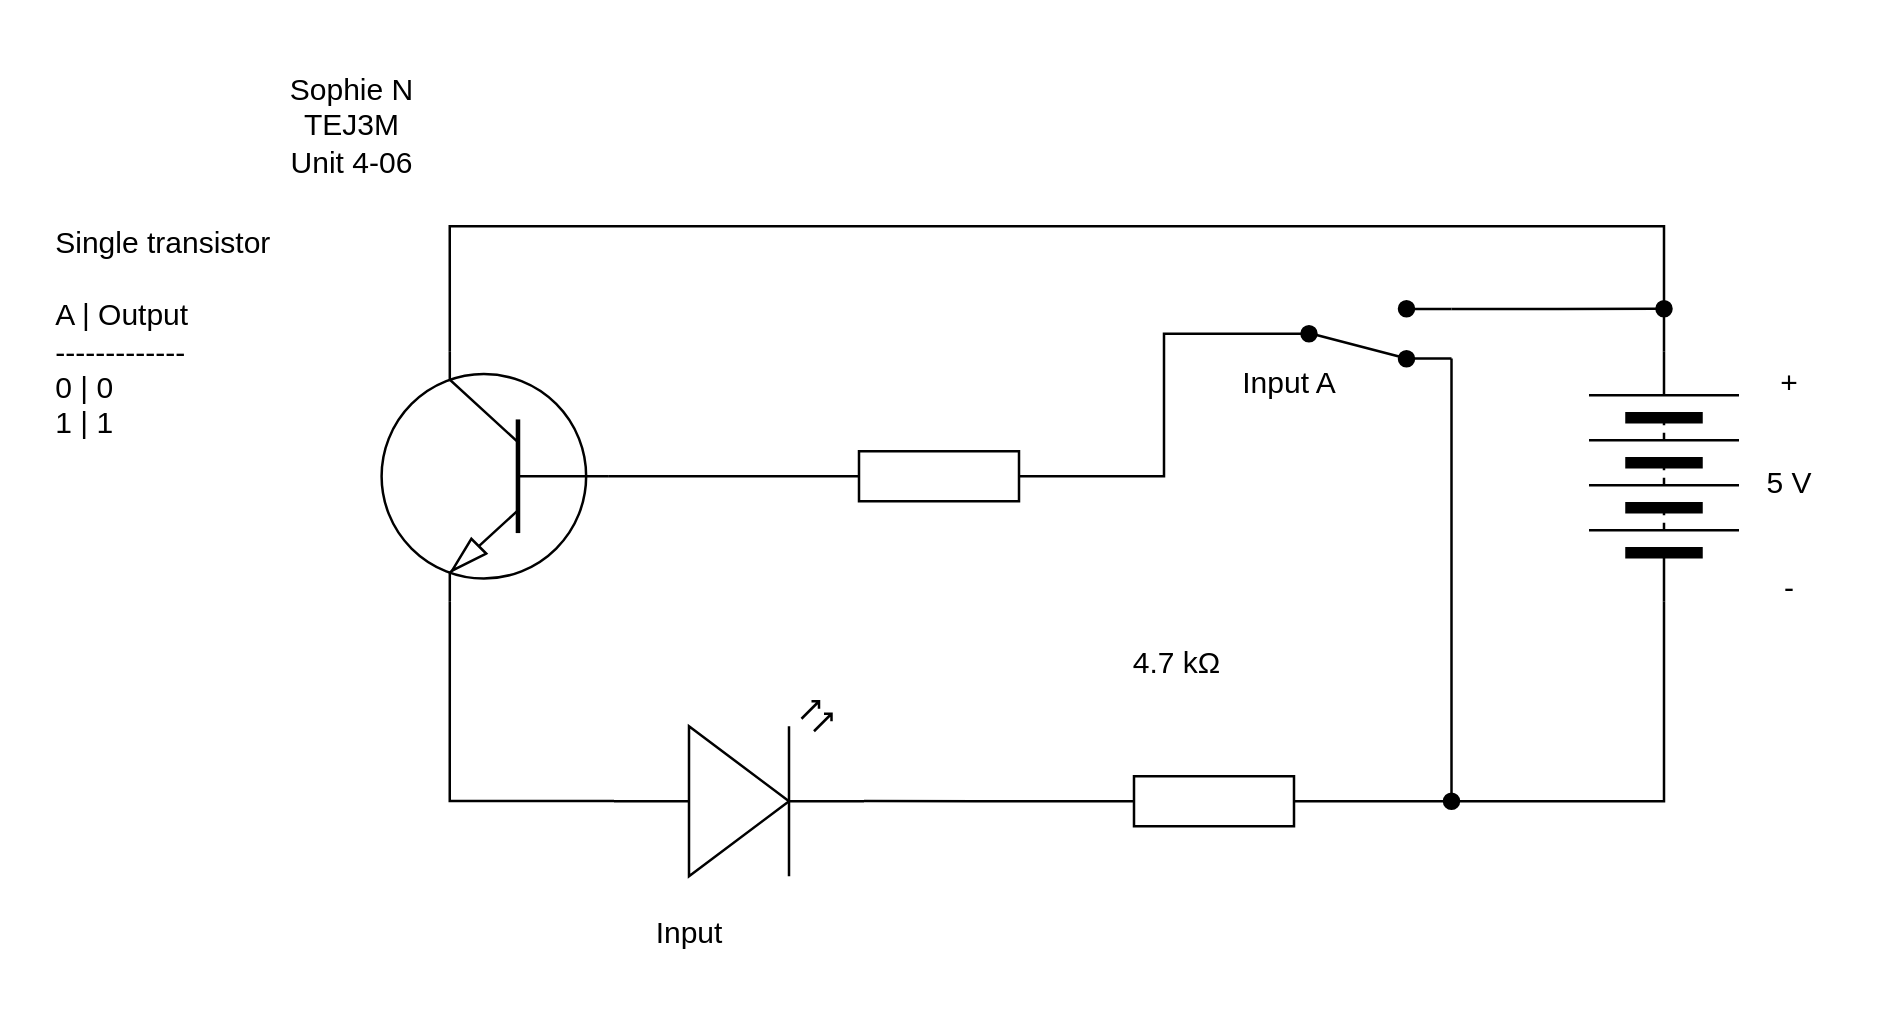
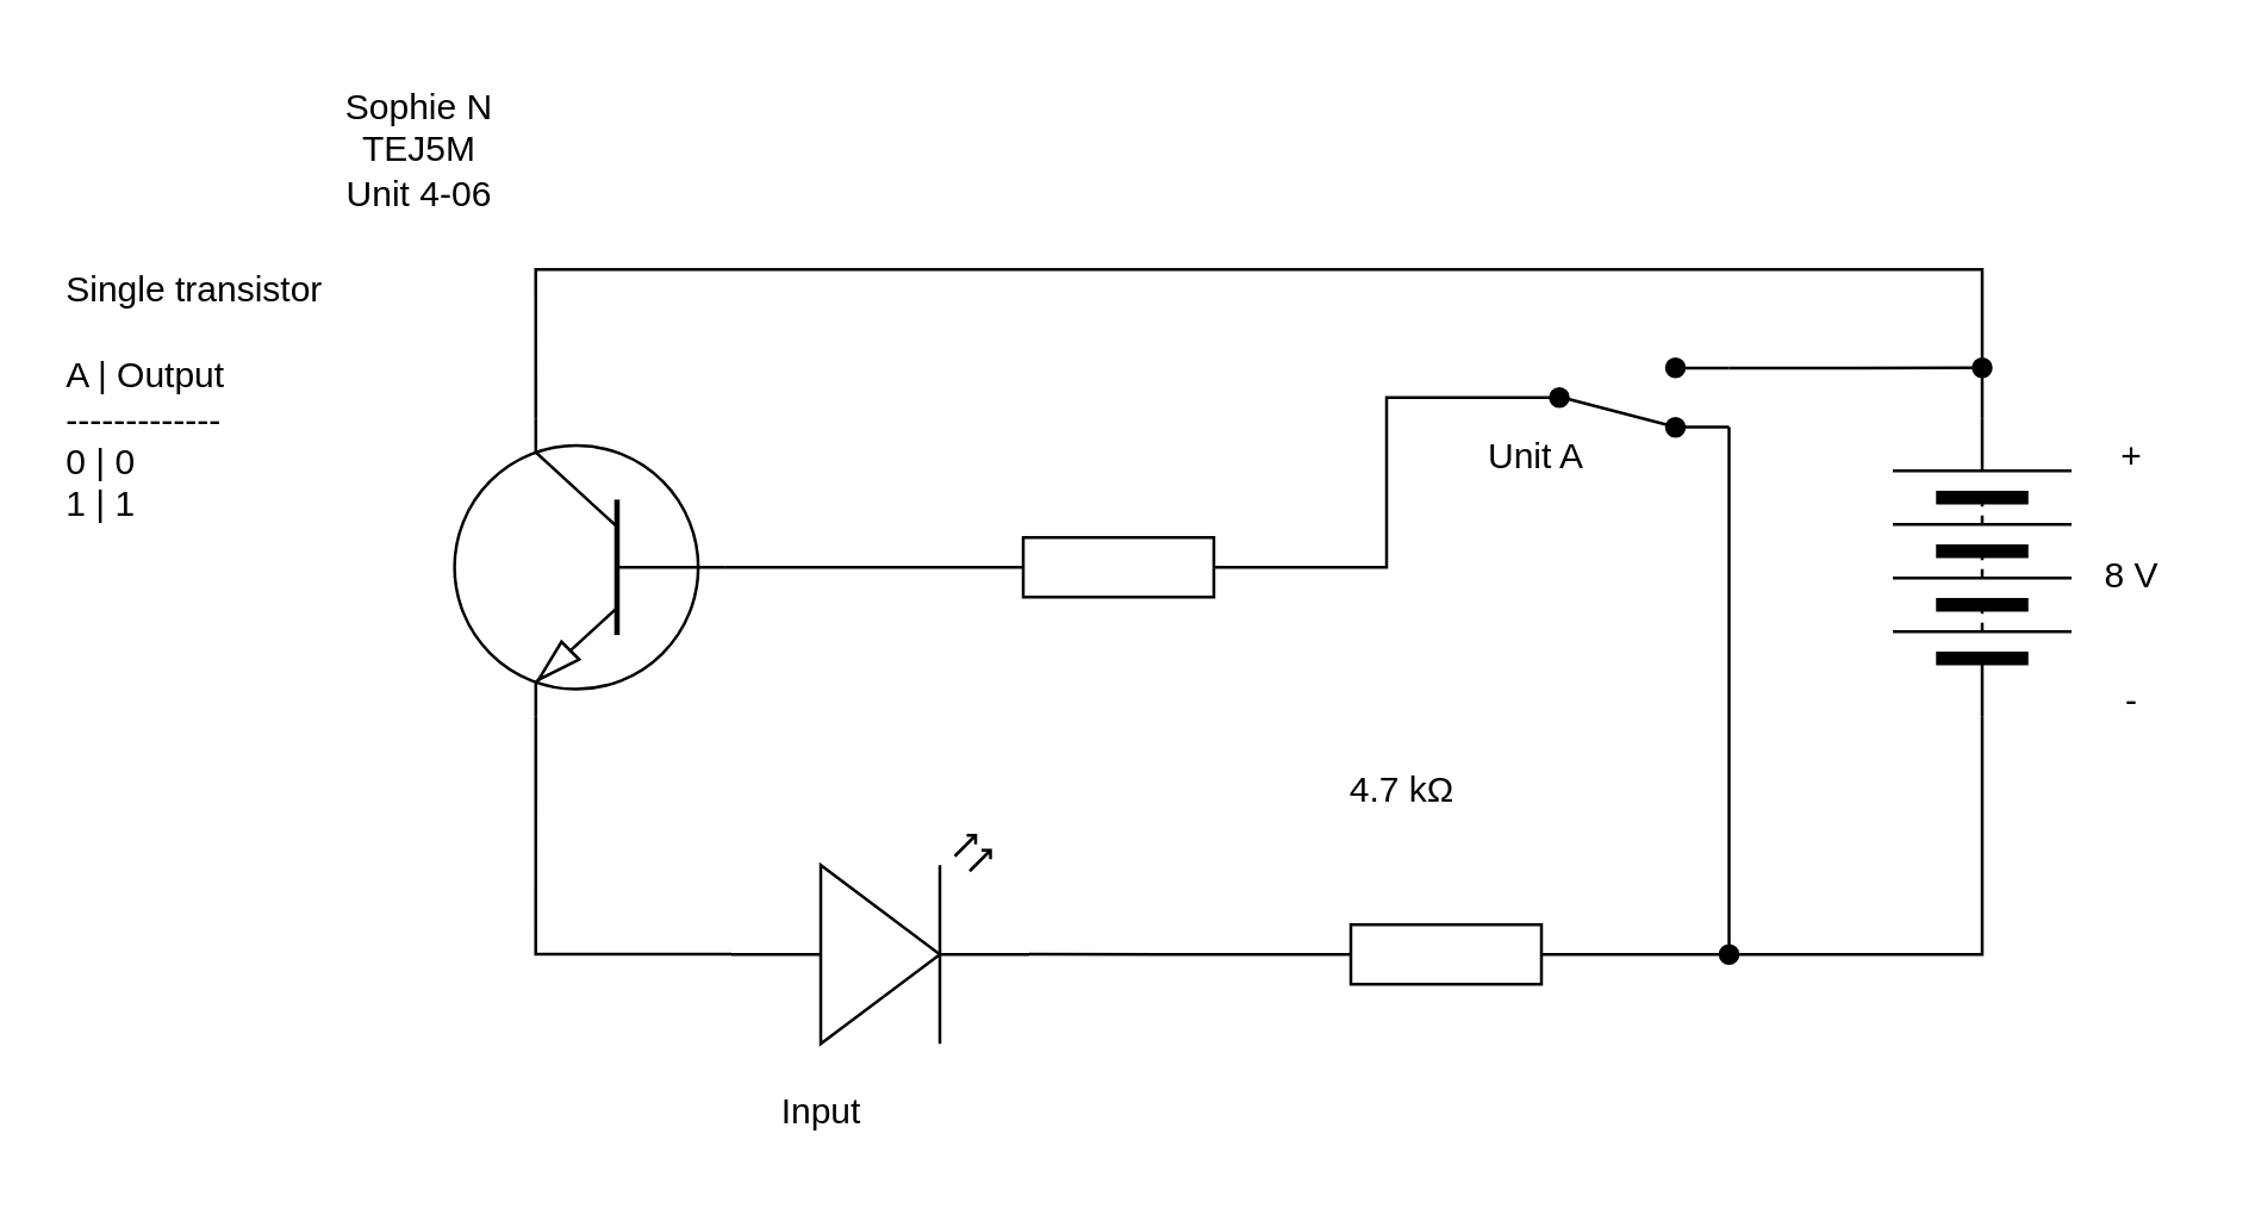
  <mxCell id="0" />
  <mxCell id="1" parent="0" />
  <mxCell id="2" style="edgeStyle=orthogonalEdgeStyle;html=1;exitX=0.7;exitY=0;exitDx=0;exitDy=0;exitPerimeter=0;entryX=1;entryY=0.5;entryDx=0;entryDy=0;endArrow=none;endFill=0;rounded=0;curved=0;" edge="1" parent="1" source="3" target="8"><mxGeometry relative="1" as="geometry"><Array as="points"><mxPoint x="179" y="90" /><mxPoint x="665" y="90" /></Array></mxGeometry></mxCell>
  <mxCell id="3" value="" style="verticalLabelPosition=bottom;shadow=0;dashed=0;align=center;html=1;verticalAlign=top;shape=mxgraph.electrical.transistors.npn_transistor_1;flipH=1;" vertex="1" parent="1"><mxGeometry x="150" y="140" width="95" height="100" as="geometry" /></mxCell>
  <mxCell id="4" style="edgeStyle=orthogonalEdgeStyle;html=1;exitX=1;exitY=0.88;exitDx=0;exitDy=0;endArrow=oval;endFill=1;rounded=0;curved=0;" edge="1" parent="1" source="6"><mxGeometry relative="1" as="geometry"><mxPoint x="580" y="320" as="targetPoint" /><Array as="points"><mxPoint x="580" y="200" /><mxPoint x="580" y="200" /></Array></mxGeometry></mxCell>
  <mxCell id="5" style="edgeStyle=orthogonalEdgeStyle;html=1;exitX=1;exitY=0.12;exitDx=0;exitDy=0;endArrow=oval;endFill=1;rounded=0;curved=0;" edge="1" parent="1" source="6"><mxGeometry relative="1" as="geometry"><mxPoint x="665" y="123" as="targetPoint" /></mxGeometry></mxCell>
  <mxCell id="6" value="" style="html=1;shape=mxgraph.electrical.electro-mechanical.twoWaySwitch;aspect=fixed;elSwitchState=2;flipH=0;flipV=1;strokeColor=default;fillColor=#000000;" vertex="1" parent="1"><mxGeometry x="505" y="120" width="75" height="26" as="geometry" /></mxCell>
  <mxCell id="7" value="" style="pointerEvents=1;verticalLabelPosition=bottom;shadow=0;dashed=0;align=center;html=1;verticalAlign=top;shape=mxgraph.electrical.resistors.resistor_1;" vertex="1" parent="1"><mxGeometry x="435" y="310" width="100" height="20" as="geometry" /></mxCell>
  <mxCell id="8" value="" style="pointerEvents=1;verticalLabelPosition=bottom;shadow=0;dashed=0;align=center;html=1;verticalAlign=top;shape=mxgraph.electrical.miscellaneous.batteryStack;rotation=-90;" vertex="1" parent="1"><mxGeometry x="615" y="160" width="100" height="60" as="geometry" /></mxCell>
  <mxCell id="9" value="" style="verticalLabelPosition=bottom;shadow=0;dashed=0;align=center;html=1;verticalAlign=top;shape=mxgraph.electrical.opto_electronics.led_2;pointerEvents=1;" vertex="1" parent="1"><mxGeometry x="245" y="280" width="100" height="70" as="geometry" /></mxCell>
  <mxCell id="10" style="edgeStyle=orthogonalEdgeStyle;html=1;exitX=1;exitY=0.5;exitDx=0;exitDy=0;exitPerimeter=0;entryX=0;entryY=0.5;entryDx=0;entryDy=0;endArrow=none;endFill=0;rounded=0;curved=0;" edge="1" parent="1" source="11" target="6"><mxGeometry relative="1" as="geometry" /></mxCell>
  <mxCell id="11" value="" style="pointerEvents=1;verticalLabelPosition=bottom;shadow=0;dashed=0;align=center;html=1;verticalAlign=top;shape=mxgraph.electrical.resistors.resistor_1;" vertex="1" parent="1"><mxGeometry x="325" y="180" width="100" height="20" as="geometry" /></mxCell>
  <mxCell id="12" style="edgeStyle=orthogonalEdgeStyle;html=1;exitX=0;exitY=0.5;exitDx=0;exitDy=0;entryX=1;entryY=0.5;entryDx=0;entryDy=0;entryPerimeter=0;endArrow=none;endFill=0;rounded=0;curved=0;" edge="1" parent="1" source="8" target="7"><mxGeometry relative="1" as="geometry" /></mxCell>
  <mxCell id="13" style="edgeStyle=orthogonalEdgeStyle;html=1;exitX=0;exitY=0.5;exitDx=0;exitDy=0;exitPerimeter=0;entryX=1;entryY=0.57;entryDx=0;entryDy=0;entryPerimeter=0;endArrow=none;endFill=0;rounded=0;curved=0;" edge="1" parent="1" source="7" target="9"><mxGeometry relative="1" as="geometry" /></mxCell>
  <mxCell id="14" style="edgeStyle=orthogonalEdgeStyle;html=1;exitX=0;exitY=0.57;exitDx=0;exitDy=0;exitPerimeter=0;entryX=0.7;entryY=1;entryDx=0;entryDy=0;entryPerimeter=0;endArrow=none;endFill=0;rounded=0;curved=0;" edge="1" parent="1" source="9" target="3"><mxGeometry relative="1" as="geometry" /></mxCell>
  <mxCell id="15" style="edgeStyle=none;html=1;exitX=0;exitY=0.5;exitDx=0;exitDy=0;exitPerimeter=0;entryX=0;entryY=0.5;entryDx=0;entryDy=0;entryPerimeter=0;endArrow=none;endFill=0;" edge="1" parent="1" source="3" target="11"><mxGeometry relative="1" as="geometry" /></mxCell>
  <mxCell id="16" value="+" style="text;html=1;align=center;verticalAlign=middle;resizable=0;points=[];autosize=1;strokeColor=none;fillColor=none;" vertex="1" parent="1"><mxGeometry x="700" y="138" width="30" height="30" as="geometry" /></mxCell>
  <mxCell id="17" value="-" style="text;html=1;align=center;verticalAlign=middle;resizable=0;points=[];autosize=1;strokeColor=none;fillColor=none;" vertex="1" parent="1"><mxGeometry x="700" y="220" width="30" height="30" as="geometry" /></mxCell>
- <mxCell id="18" value="5 V" style="text;html=1;align=center;verticalAlign=middle;resizable=0;points=[];autosize=1;strokeColor=none;fillColor=none;" vertex="1" parent="1"><mxGeometry x="695" y="178" width="40" height="30" as="geometry" /></mxCell>
+ <mxCell id="18" value="8 V" style="text;html=1;align=center;verticalAlign=middle;resizable=0;points=[];autosize=1;strokeColor=none;fillColor=none;" vertex="1" parent="1"><mxGeometry x="695" y="178" width="40" height="30" as="geometry" /></mxCell>
  <mxCell id="19" value="4.7 kΩ" style="text;html=1;align=center;verticalAlign=middle;resizable=0;points=[];autosize=1;strokeColor=none;fillColor=none;" vertex="1" parent="1"><mxGeometry x="440" y="250" width="60" height="30" as="geometry" /></mxCell>
- <mxCell id="20" value="Input A" style="text;html=1;align=center;verticalAlign=middle;resizable=0;points=[];autosize=1;strokeColor=none;fillColor=none;" vertex="1" parent="1"><mxGeometry x="485" y="138" width="60" height="30" as="geometry" /></mxCell>
+ <mxCell id="20" value="Unit A" style="text;html=1;align=center;verticalAlign=middle;resizable=0;points=[];autosize=1;strokeColor=none;fillColor=none;" vertex="1" parent="1"><mxGeometry x="485" y="138" width="60" height="30" as="geometry" /></mxCell>
  <mxCell id="21" value="Input" style="text;html=1;align=center;verticalAlign=middle;resizable=0;points=[];autosize=1;strokeColor=none;fillColor=none;" vertex="1" parent="1"><mxGeometry x="245" y="358" width="60" height="30" as="geometry" /></mxCell>
- <mxCell id="22" value="Sophie N&lt;div&gt;TEJ3M&lt;/div&gt;&lt;div&gt;Unit 4-06&lt;/div&gt;" style="text;html=1;align=center;verticalAlign=middle;resizable=0;points=[];autosize=1;strokeColor=none;fillColor=none;" vertex="1" parent="1"><mxGeometry x="105" y="20" width="70" height="60" as="geometry" /></mxCell>
+ <mxCell id="22" value="Sophie N&lt;div&gt;TEJ5M&lt;/div&gt;&lt;div&gt;Unit 4-06&lt;/div&gt;" style="text;html=1;align=center;verticalAlign=middle;resizable=0;points=[];autosize=1;strokeColor=none;fillColor=none;" vertex="1" parent="1"><mxGeometry x="105" y="20" width="70" height="60" as="geometry" /></mxCell>
  <mxCell id="23" value="Single transistor&lt;div&gt;&lt;br&gt;&lt;/div&gt;&lt;div&gt;A | Output&lt;/div&gt;&lt;div&gt;-------------&lt;/div&gt;&lt;div&gt;0 | 0&lt;/div&gt;&lt;div&gt;1 | 1&lt;/div&gt;" style="text;html=1;align=left;verticalAlign=middle;resizable=0;points=[];autosize=1;strokeColor=none;fillColor=none;" vertex="1" parent="1"><mxGeometry x="20" y="83" width="110" height="100" as="geometry" /></mxCell>
